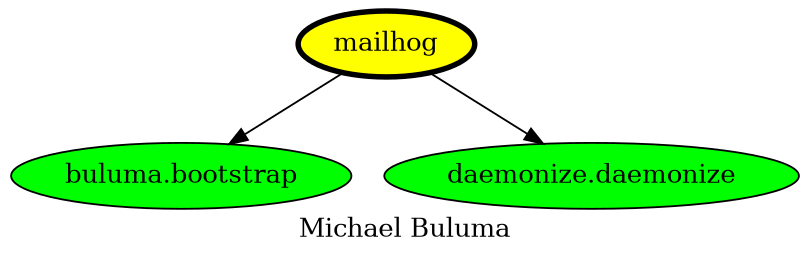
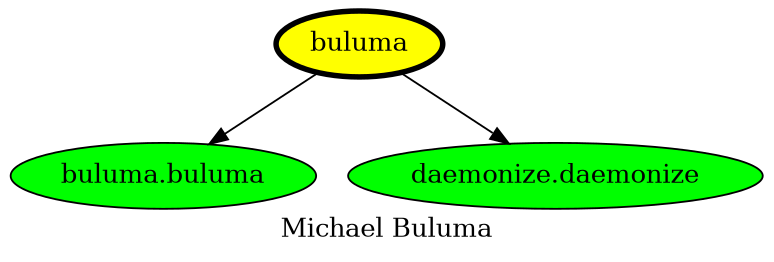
  digraph {
    label="Michael Buluma"
    node [fillcolor=green style=filled]
-   mailhog [fillcolor=yellow penwidth=3]
-   "buluma.bootstrap"
+   mailhog [fillcolor=yellow penwidth=3 label=buluma]
+   "buluma.bootstrap" [label="buluma.buluma"]
    n3 [label="daemonize.daemonize"]
    mailhog -> "buluma.bootstrap"
    mailhog -> n3
  }
